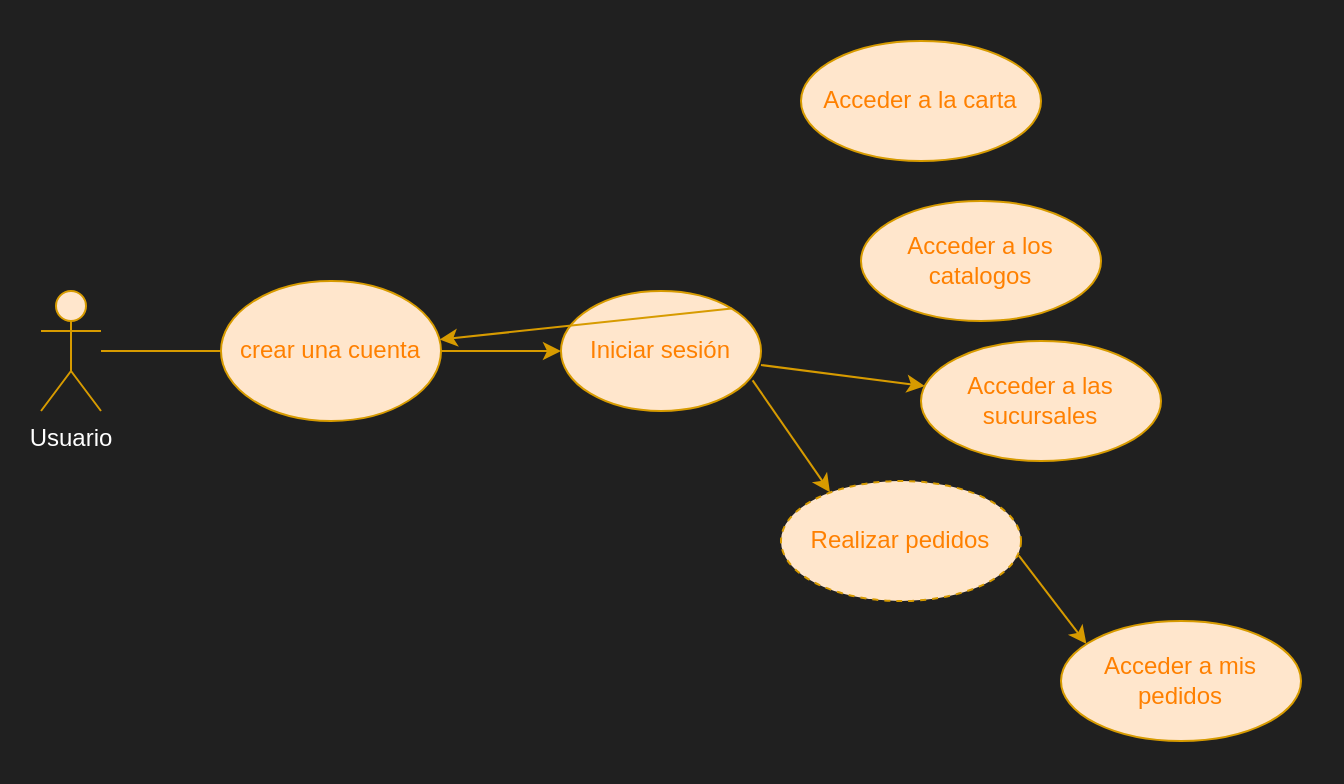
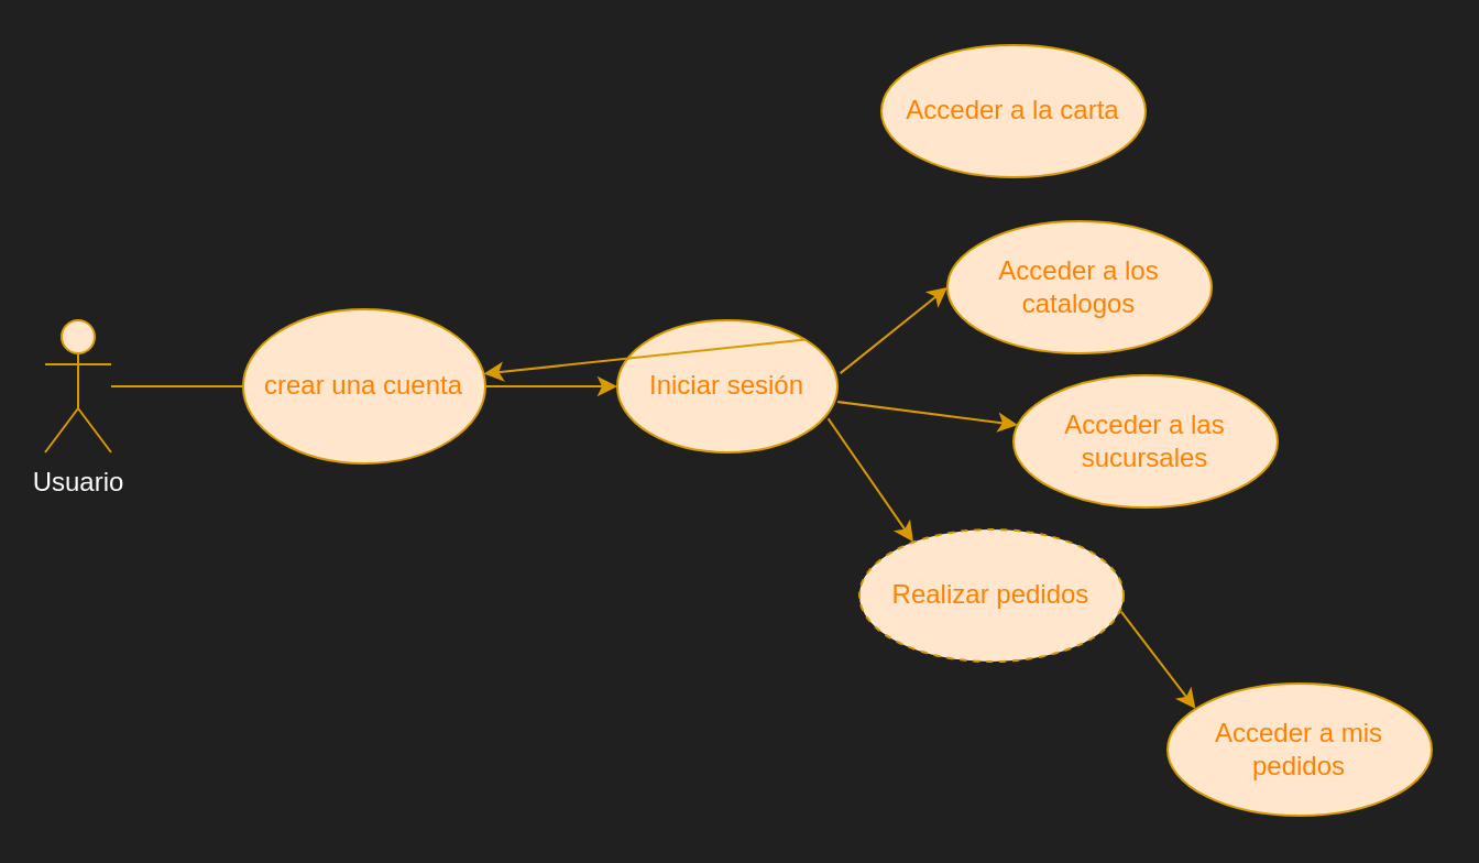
  <mxCell id="0" />
  <mxCell id="1" parent="0" />
  <mxCell id="2" value="Usuario" style="shape=umlActor;verticalLabelPosition=bottom;verticalAlign=top;html=1;outlineConnect=0;strokeColor=#d79b00;fillColor=#ffe6cc;fontColor=#FFFFFF;" vertex="1" parent="1"><mxGeometry x="20" y="145" width="30" height="60" as="geometry" /></mxCell>
  <mxCell id="3" value="Iniciar sesión" style="ellipse;whiteSpace=wrap;html=1;strokeColor=#d79b00;fillColor=#ffe6cc;fontColor=#FF8000;labelBorderColor=none;" vertex="1" parent="1"><mxGeometry x="280" y="145" width="100" height="60" as="geometry" /></mxCell>
  <mxCell id="4" value="" style="endArrow=classic;html=1;rounded=0;entryX=0;entryY=0.5;entryDx=0;entryDy=0;strokeColor=#d79b00;fillColor=#ffe6cc;fontColor=#FFFFFF;" edge="1" parent="1" source="2" target="3"><mxGeometry width="50" height="50" relative="1" as="geometry"><mxPoint x="440" y="255" as="sourcePoint" /><mxPoint x="490" y="205" as="targetPoint" /></mxGeometry></mxCell>
  <mxCell id="5" value="Acceder a la carta" style="ellipse;whiteSpace=wrap;html=1;strokeColor=#d79b00;fillColor=#ffe6cc;fontColor=#FF8000;labelBorderColor=none;" vertex="1" parent="1"><mxGeometry x="400" y="20" width="120" height="60" as="geometry" /></mxCell>
  <mxCell id="6" value="" style="endArrow=classic;html=1;rounded=0;strokeColor=#d79b00;fillColor=#ffe6cc;fontColor=#FF8000;labelBorderColor=none;exitX=1;exitY=0;exitDx=0;exitDy=0;" edge="1" parent="1" source="3" target="7"><mxGeometry width="50" height="50" relative="1" as="geometry"><mxPoint x="500" y="205" as="sourcePoint" /><mxPoint x="550" y="155" as="targetPoint" /></mxGeometry></mxCell>
  <mxCell id="7" value="crear una cuenta" style="ellipse;whiteSpace=wrap;html=1;strokeColor=#d79b00;fillColor=#ffe6cc;fontColor=#FF8000;labelBorderColor=none;" vertex="1" parent="1"><mxGeometry x="110" y="140" width="110" height="70" as="geometry" /></mxCell>
  <mxCell id="8" value="Acceder a los catalogos" style="ellipse;whiteSpace=wrap;html=1;strokeColor=#d79b00;fillColor=#ffe6cc;fontColor=#FF8000;labelBorderColor=none;" vertex="1" parent="1"><mxGeometry x="430" y="100" width="120" height="60" as="geometry" /></mxCell>
  <mxCell id="9" value="Acceder a las sucursales" style="ellipse;whiteSpace=wrap;html=1;strokeColor=#d79b00;fillColor=#ffe6cc;fontColor=#FF8000;labelBorderColor=none;" vertex="1" parent="1"><mxGeometry x="460" y="170" width="120" height="60" as="geometry" /></mxCell>
  <mxCell id="10" value="Realizar pedidos" style="ellipse;whiteSpace=wrap;html=1;strokeColor=#d79b00;fillColor=#ffe6cc;fontColor=#FF8000;labelBorderColor=none;dashed=1;" vertex="1" parent="1"><mxGeometry x="390" y="240" width="120" height="60" as="geometry" /></mxCell>
  <mxCell id="11" value="Acceder a mis pedidos" style="ellipse;whiteSpace=wrap;html=1;strokeColor=#d79b00;fillColor=#ffe6cc;fontColor=#FF8000;labelBorderColor=none;" vertex="1" parent="1"><mxGeometry x="530" y="310" width="120" height="60" as="geometry" /></mxCell>
+ <mxCell id="12" value="" style="endArrow=classic;html=1;rounded=0;exitX=1.013;exitY=0.401;exitDx=0;exitDy=0;exitPerimeter=0;entryX=0;entryY=0.5;entryDx=0;entryDy=0;fillColor=#ffe6cc;strokeColor=#d79b00;" edge="1" parent="1" source="3" target="8"><mxGeometry width="50" height="50" relative="1" as="geometry"><mxPoint x="370" y="220" as="sourcePoint" /><mxPoint x="420" y="170" as="targetPoint" /></mxGeometry></mxCell>
  <mxCell id="13" value="" style="endArrow=classic;html=1;rounded=0;fillColor=#ffe6cc;strokeColor=#d79b00;" edge="1" parent="1" target="9"><mxGeometry width="50" height="50" relative="1" as="geometry"><mxPoint x="380" y="182" as="sourcePoint" /><mxPoint x="420" y="170" as="targetPoint" /></mxGeometry></mxCell>
  <mxCell id="14" value="" style="endArrow=classic;html=1;rounded=0;entryX=0.204;entryY=0.093;entryDx=0;entryDy=0;entryPerimeter=0;exitX=0.958;exitY=0.745;exitDx=0;exitDy=0;exitPerimeter=0;fillColor=#ffe6cc;strokeColor=#d79b00;" edge="1" parent="1" source="3" target="10"><mxGeometry width="50" height="50" relative="1" as="geometry"><mxPoint x="370" y="220" as="sourcePoint" /><mxPoint x="420" y="170" as="targetPoint" /></mxGeometry></mxCell>
  <mxCell id="15" value="" style="endArrow=classic;html=1;rounded=0;exitX=0.991;exitY=0.622;exitDx=0;exitDy=0;exitPerimeter=0;entryX=0.106;entryY=0.191;entryDx=0;entryDy=0;entryPerimeter=0;fillColor=#ffe6cc;strokeColor=#d79b00;" edge="1" parent="1" source="10" target="11"><mxGeometry width="50" height="50" relative="1" as="geometry"><mxPoint x="370" y="220" as="sourcePoint" /><mxPoint x="420" y="170" as="targetPoint" /></mxGeometry></mxCell>
